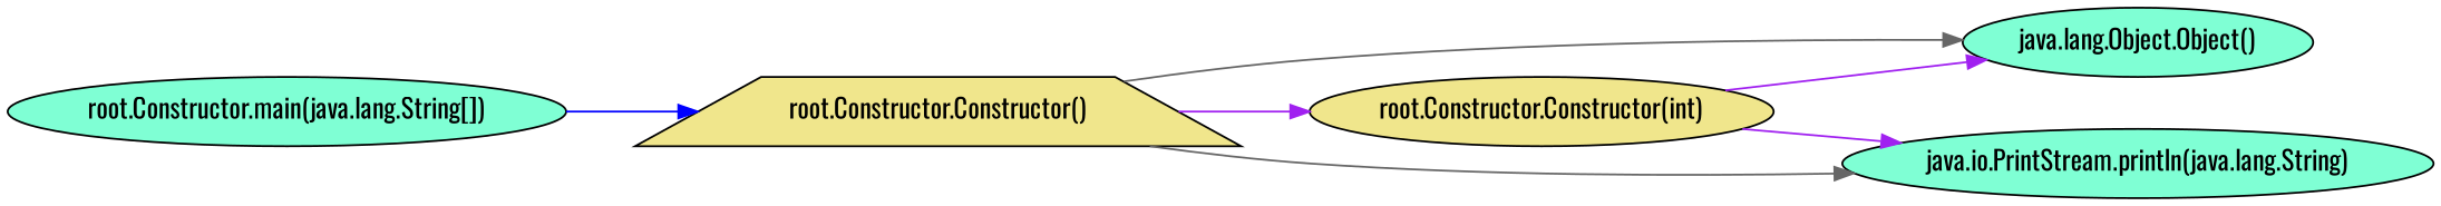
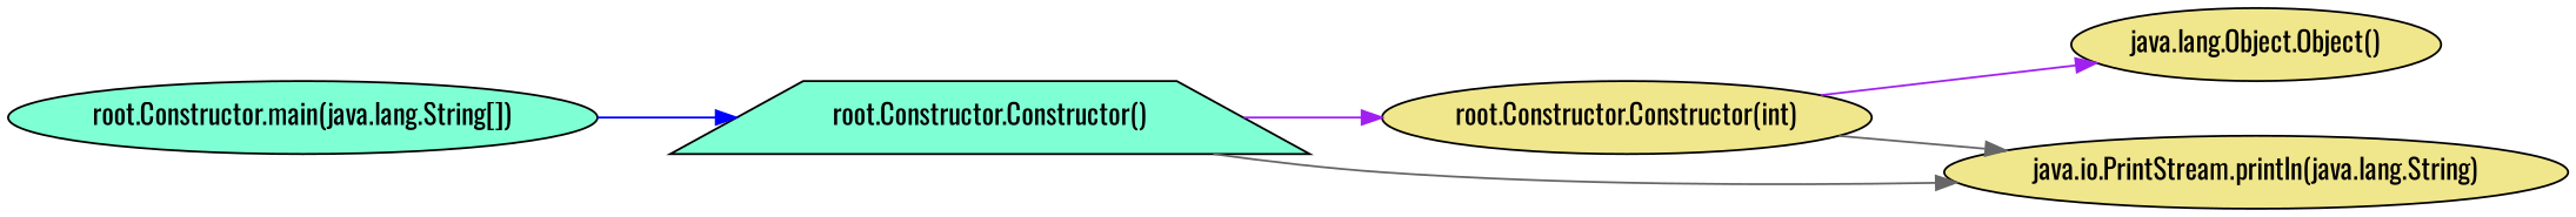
  digraph {
    fontname=Oswald
    rankdir=LR
    node [fillcolor=khaki fontname=Oswald shape=ellipse style=filled]
    edge [color=gray40 fontname=Oswald]
-   n1 [label="root.Constructor.Constructor()" shape=trapezium]
-   n2 [fillcolor=aquamarine label="java.lang.Object.Object()"]
-   n3 [fillcolor=aquamarine label="java.io.PrintStream.println(java.lang.String)"]
+   n1 [fillcolor=aquamarine label="root.Constructor.Constructor()" shape=trapezium]
+   n2 [label="java.lang.Object.Object()"]
+   n3 [label="java.io.PrintStream.println(java.lang.String)"]
    n4 [label="root.Constructor.Constructor(int)"]
    n5 [fillcolor=aquamarine label="root.Constructor.main(java.lang.String[])"]
-   n1 -> n2
    n1 -> n3
    n1 -> n4 [color=purple]
    n4 -> n2 [color=purple]
-   n4 -> n3 [color=purple]
+   n4 -> n3
    n5 -> n1 [color=blue]
  }
